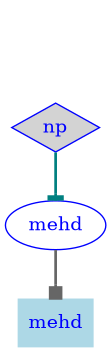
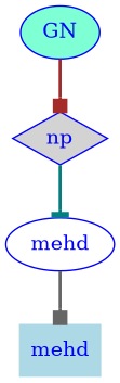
  digraph {
    node [fontcolor=blue style=filled color=blue]
    edge [arrowhead=box fontcolor=blue minlen=1 style=bold]
    n1 [fillcolor=lightblue height=0.50 label=mehd shape=plaintext width=0.75 color=""]
    n2 [fillcolor=white height=0.50 label=mehd shape=ellipse width=1.03]
    n3 [fillcolor=lightgrey height=0.50 label=np shape=diamond width=0.75]
+   n4 [arrowhead=doubleoctagon fillcolor=aquamarine height=0.50 label=GN width=0.75]
    n2 -> n1 [color=gray40]
    n3 -> n2 [arrowhead=tee color=teal]
+   n4 -> n3 [color=brown shape=normal]
  }
